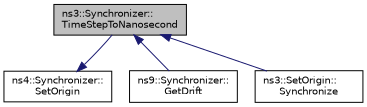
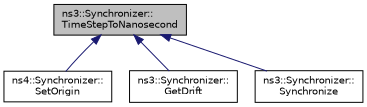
  digraph {
    rankdir=TB
    node [color=black fillcolor=white fontname=Helvetica fontsize=10 shape=record style=filled]
    edge [color=midnightblue dir=back fontname=Helvetica fontsize=10 labelfontname=Helvetica labelfontsize=10 style=solid]
    n1 [fillcolor=grey75 fontcolor=black height=0.2 label="ns3::Synchronizer::\lTimeStepToNanosecond" width=0.4]
    n2 [height=0.2 label="ns4::Synchronizer::\lSetOrigin" width=0.4]
-   n3 [height=0.2 label="ns9::Synchronizer::\lGetDrift" width=0.4]
-   n4 [height=0.2 label="ns3::SetOrigin::\lSynchronize" width=0.4]
-   n2 -> n1
+   n3 [height=0.2 label="ns3::Synchronizer::\lGetDrift" width=0.4]
+   n4 [height=0.2 label="ns3::Synchronizer::\lSynchronize" width=0.4]
+   n1 -> n2
    n1 -> n3
    n1 -> n4
  }
